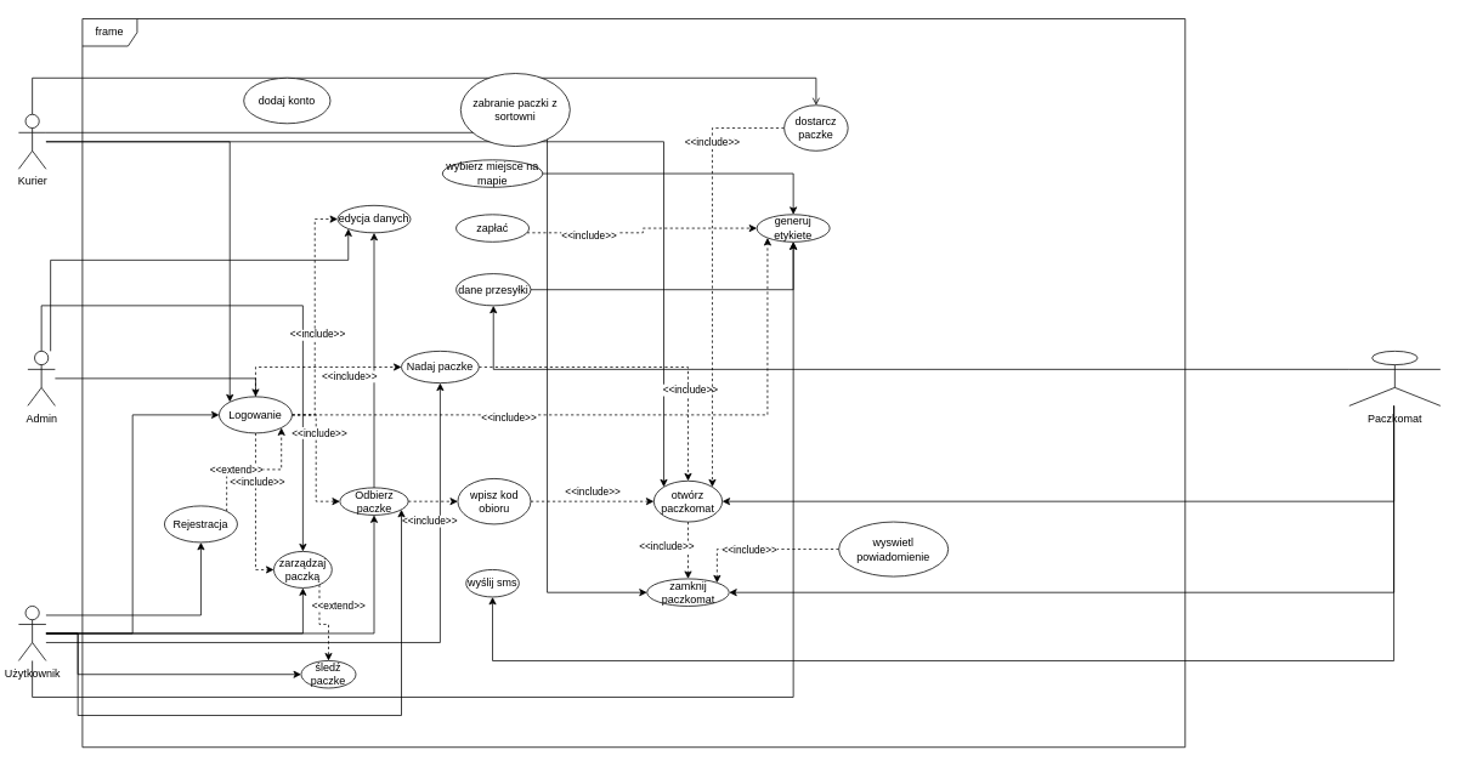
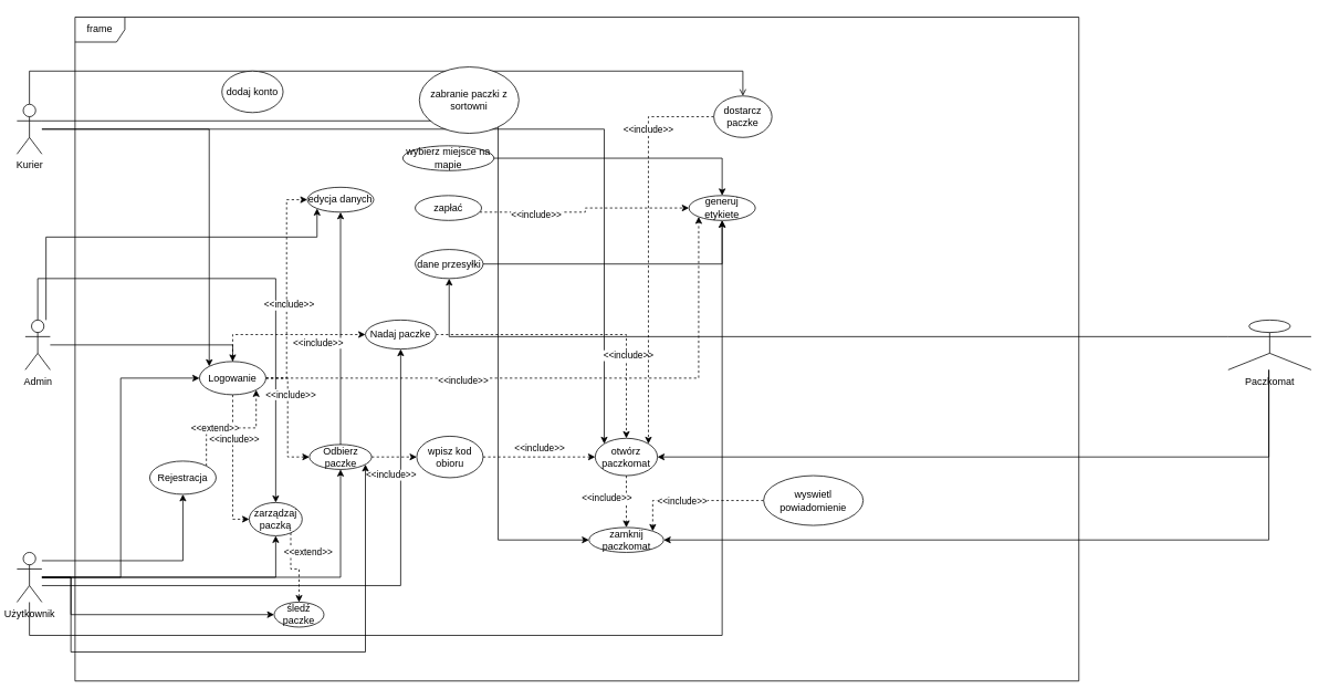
  <mxCell id="0" />
  <mxCell id="1" parent="0" />
  <mxCell id="2" style="edgeStyle=orthogonalEdgeStyle;rounded=0;orthogonalLoop=1;jettySize=auto;html=1;entryX=0;entryY=0;entryDx=0;entryDy=0;" edge="1" parent="1" source="6" target="34"><mxGeometry relative="1" as="geometry" /></mxCell>
  <mxCell id="3" style="edgeStyle=orthogonalEdgeStyle;rounded=0;orthogonalLoop=1;jettySize=auto;html=1;entryX=0;entryY=0;entryDx=0;entryDy=0;" edge="1" parent="1" source="6" target="49"><mxGeometry relative="1" as="geometry" /></mxCell>
  <mxCell id="4" style="edgeStyle=orthogonalEdgeStyle;rounded=0;orthogonalLoop=1;jettySize=auto;html=1;entryX=0;entryY=0.5;entryDx=0;entryDy=0;" edge="1" parent="1" source="6" target="53"><mxGeometry relative="1" as="geometry"><Array as="points"><mxPoint x="600" y="145" /><mxPoint x="600" y="650" /></Array></mxGeometry></mxCell>
  <mxCell id="5" style="edgeStyle=orthogonalEdgeStyle;rounded=0;orthogonalLoop=1;jettySize=auto;html=1;entryX=0.5;entryY=0;entryDx=0;entryDy=0;endArrow=open;" edge="1" parent="1" source="6" target="70"><mxGeometry relative="1" as="geometry"><Array as="points"><mxPoint x="35" y="85" /><mxPoint x="895" y="85" /></Array></mxGeometry></mxCell>
  <mxCell id="6" value="Kurier&lt;div&gt;&lt;br&gt;&lt;/div&gt;" style="shape=umlActor;verticalLabelPosition=bottom;verticalAlign=top;html=1;outlineConnect=0;" vertex="1" parent="1"><mxGeometry x="20" y="125" width="30" height="60" as="geometry" /></mxCell>
  <mxCell id="7" style="edgeStyle=orthogonalEdgeStyle;rounded=0;orthogonalLoop=1;jettySize=auto;html=1;entryX=0.5;entryY=0;entryDx=0;entryDy=0;" edge="1" parent="1" source="10" target="34"><mxGeometry relative="1" as="geometry" /></mxCell>
  <mxCell id="8" style="edgeStyle=orthogonalEdgeStyle;rounded=0;orthogonalLoop=1;jettySize=auto;html=1;entryX=0;entryY=1;entryDx=0;entryDy=0;" edge="1" parent="1" source="10" target="43"><mxGeometry relative="1" as="geometry"><Array as="points"><mxPoint x="55" y="285" /><mxPoint x="382" y="285" /></Array></mxGeometry></mxCell>
  <mxCell id="9" style="edgeStyle=orthogonalEdgeStyle;rounded=0;orthogonalLoop=1;jettySize=auto;html=1;entryX=0.5;entryY=0;entryDx=0;entryDy=0;" edge="1" parent="1" source="10" target="52"><mxGeometry relative="1" as="geometry"><Array as="points"><mxPoint x="332" y="335" /></Array></mxGeometry></mxCell>
  <mxCell id="10" value="Admin&lt;div&gt;&lt;br&gt;&lt;/div&gt;" style="shape=umlActor;verticalLabelPosition=bottom;verticalAlign=top;html=1;outlineConnect=0;" vertex="1" parent="1"><mxGeometry x="30" y="385" width="30" height="60" as="geometry" /></mxCell>
  <mxCell id="11" style="edgeStyle=orthogonalEdgeStyle;rounded=0;orthogonalLoop=1;jettySize=auto;html=1;entryX=0;entryY=0.5;entryDx=0;entryDy=0;" edge="1" parent="1" source="18" target="34"><mxGeometry relative="1" as="geometry" /></mxCell>
  <mxCell id="12" style="edgeStyle=orthogonalEdgeStyle;rounded=0;orthogonalLoop=1;jettySize=auto;html=1;" edge="1" parent="1" source="18" target="55"><mxGeometry relative="1" as="geometry"><Array as="points"><mxPoint x="85" y="765" /><mxPoint x="810" y="765" /></Array></mxGeometry></mxCell>
  <mxCell id="13" style="edgeStyle=orthogonalEdgeStyle;rounded=0;orthogonalLoop=1;jettySize=auto;html=1;" edge="1" parent="1" source="66" target="43"><mxGeometry relative="1" as="geometry" /></mxCell>
  <mxCell id="14" style="edgeStyle=orthogonalEdgeStyle;rounded=0;orthogonalLoop=1;jettySize=auto;html=1;entryX=0.5;entryY=1;entryDx=0;entryDy=0;" edge="1" parent="1" source="18" target="40"><mxGeometry relative="1" as="geometry"><Array as="points"><mxPoint x="483" y="705" /></Array></mxGeometry></mxCell>
  <mxCell id="15" style="edgeStyle=orthogonalEdgeStyle;rounded=0;orthogonalLoop=1;jettySize=auto;html=1;" edge="1" parent="1" source="18" target="66"><mxGeometry relative="1" as="geometry" /></mxCell>
  <mxCell id="16" style="edgeStyle=orthogonalEdgeStyle;rounded=0;orthogonalLoop=1;jettySize=auto;html=1;" edge="1" parent="1" source="18" target="52"><mxGeometry relative="1" as="geometry" /></mxCell>
  <mxCell id="17" style="edgeStyle=orthogonalEdgeStyle;rounded=0;orthogonalLoop=1;jettySize=auto;html=1;" edge="1" parent="1" source="18" target="54"><mxGeometry relative="1" as="geometry"><Array as="points"><mxPoint x="85" y="740" /></Array></mxGeometry></mxCell>
  <mxCell id="18" value="Użytkownik&lt;div&gt;&lt;br&gt;&lt;/div&gt;" style="shape=umlActor;verticalLabelPosition=bottom;verticalAlign=top;html=1;outlineConnect=0;" vertex="1" parent="1"><mxGeometry x="20" y="665" width="30" height="60" as="geometry" /></mxCell>
  <mxCell id="19" style="edgeStyle=orthogonalEdgeStyle;rounded=0;orthogonalLoop=1;jettySize=auto;html=1;entryX=1;entryY=0.5;entryDx=0;entryDy=0;" edge="1" parent="1" source="23" target="53"><mxGeometry relative="1" as="geometry"><Array as="points"><mxPoint x="1529" y="650" /></Array></mxGeometry></mxCell>
  <mxCell id="20" style="edgeStyle=orthogonalEdgeStyle;rounded=0;orthogonalLoop=1;jettySize=auto;html=1;entryX=1;entryY=0.5;entryDx=0;entryDy=0;" edge="1" parent="1" source="23" target="49"><mxGeometry relative="1" as="geometry"><Array as="points"><mxPoint x="1529" y="550" /></Array></mxGeometry></mxCell>
- <mxCell id="21" style="edgeStyle=orthogonalEdgeStyle;rounded=0;orthogonalLoop=1;jettySize=auto;html=1;entryX=0.5;entryY=1;entryDx=0;entryDy=0;" edge="1" parent="1" source="23" target="71"><mxGeometry relative="1" as="geometry"><Array as="points"><mxPoint x="1529" y="725" /><mxPoint x="540" y="725" /></Array></mxGeometry></mxCell>
  <mxCell id="22" style="edgeStyle=orthogonalEdgeStyle;rounded=0;orthogonalLoop=1;jettySize=auto;html=1;exitX=0;exitY=0.333;exitDx=0;exitDy=0;exitPerimeter=0;entryX=0.5;entryY=1;entryDx=0;entryDy=0;" edge="1" parent="1" source="23" target="59"><mxGeometry relative="1" as="geometry" /></mxCell>
  <mxCell id="23" value="Paczkomat&lt;div&gt;&lt;br&gt;&lt;/div&gt;" style="shape=umlActor;verticalLabelPosition=bottom;verticalAlign=top;html=1;outlineConnect=0;" vertex="1" parent="1"><mxGeometry x="1480" y="385" width="100" height="60" as="geometry" /></mxCell>
  <mxCell id="24" style="edgeStyle=orthogonalEdgeStyle;rounded=0;orthogonalLoop=1;jettySize=auto;html=1;entryX=0;entryY=0.5;entryDx=0;entryDy=0;dashed=1;" edge="1" parent="1" source="34" target="40"><mxGeometry relative="1" as="geometry"><Array as="points"><mxPoint x="280" y="403" /></Array></mxGeometry></mxCell>
  <mxCell id="25" value="&amp;lt;&amp;lt;include&amp;gt;&amp;gt;" style="edgeLabel;html=1;align=center;verticalAlign=middle;resizable=0;points=[];" connectable="0" vertex="1" parent="24"><mxGeometry x="0.399" y="-2" relative="1" as="geometry"><mxPoint y="8" as="offset" /></mxGeometry></mxCell>
  <mxCell id="26" style="edgeStyle=orthogonalEdgeStyle;rounded=0;orthogonalLoop=1;jettySize=auto;html=1;entryX=0;entryY=0.5;entryDx=0;entryDy=0;dashed=1;" edge="1" parent="1" source="34" target="66"><mxGeometry relative="1" as="geometry" /></mxCell>
  <mxCell id="27" value="&amp;lt;&amp;lt;include&amp;gt;&amp;gt;" style="edgeLabel;html=1;align=center;verticalAlign=middle;resizable=0;points=[];" connectable="0" vertex="1" parent="26"><mxGeometry x="-0.372" y="3" relative="1" as="geometry"><mxPoint as="offset" /></mxGeometry></mxCell>
  <mxCell id="28" style="edgeStyle=orthogonalEdgeStyle;rounded=0;orthogonalLoop=1;jettySize=auto;html=1;entryX=0;entryY=0.5;entryDx=0;entryDy=0;dashed=1;" edge="1" parent="1" source="34" target="43"><mxGeometry relative="1" as="geometry" /></mxCell>
  <mxCell id="29" value="&amp;lt;&amp;lt;include&amp;gt;&amp;gt;" style="edgeLabel;html=1;align=center;verticalAlign=middle;resizable=0;points=[];" connectable="0" vertex="1" parent="28"><mxGeometry x="-0.143" y="-2" relative="1" as="geometry"><mxPoint as="offset" /></mxGeometry></mxCell>
  <mxCell id="30" style="edgeStyle=orthogonalEdgeStyle;rounded=0;orthogonalLoop=1;jettySize=auto;html=1;entryX=0;entryY=0.5;entryDx=0;entryDy=0;dashed=1;" edge="1" parent="1" source="34" target="52"><mxGeometry relative="1" as="geometry" /></mxCell>
  <mxCell id="31" value="&amp;lt;&amp;lt;include&amp;gt;&amp;gt;" style="edgeLabel;html=1;align=center;verticalAlign=middle;resizable=0;points=[];" connectable="0" vertex="1" parent="30"><mxGeometry x="-0.377" y="1" relative="1" as="geometry"><mxPoint as="offset" /></mxGeometry></mxCell>
  <mxCell id="32" style="edgeStyle=orthogonalEdgeStyle;rounded=0;orthogonalLoop=1;jettySize=auto;html=1;entryX=0;entryY=1;entryDx=0;entryDy=0;dashed=1;" edge="1" parent="1" source="34" target="55"><mxGeometry relative="1" as="geometry" /></mxCell>
  <mxCell id="33" value="&amp;lt;&amp;lt;include&amp;gt;&amp;gt;" style="edgeLabel;html=1;align=center;verticalAlign=middle;resizable=0;points=[];" connectable="0" vertex="1" parent="32"><mxGeometry x="-0.335" y="-2" relative="1" as="geometry"><mxPoint x="-1" as="offset" /></mxGeometry></mxCell>
  <mxCell id="34" value="Logowanie" style="ellipse;whiteSpace=wrap;html=1;" vertex="1" parent="1"><mxGeometry x="240" y="435" width="80" height="40" as="geometry" /></mxCell>
  <mxCell id="35" style="edgeStyle=orthogonalEdgeStyle;rounded=0;orthogonalLoop=1;jettySize=auto;html=1;exitX=1;exitY=0;exitDx=0;exitDy=0;entryX=1;entryY=1;entryDx=0;entryDy=0;dashed=1;" edge="1" parent="1" source="37" target="34"><mxGeometry relative="1" as="geometry" /></mxCell>
  <mxCell id="36" value="&amp;lt;&amp;lt;extend&amp;gt;&amp;gt;" style="edgeLabel;html=1;align=center;verticalAlign=middle;resizable=0;points=[];" connectable="0" vertex="1" parent="35"><mxGeometry x="-0.263" relative="1" as="geometry"><mxPoint as="offset" /></mxGeometry></mxCell>
  <mxCell id="37" value="Rejestracja" style="ellipse;whiteSpace=wrap;html=1;" vertex="1" parent="1"><mxGeometry x="180" y="555" width="80" height="40" as="geometry" /></mxCell>
  <mxCell id="38" style="edgeStyle=orthogonalEdgeStyle;rounded=0;orthogonalLoop=1;jettySize=auto;html=1;entryX=0.5;entryY=0;entryDx=0;entryDy=0;dashed=1;" edge="1" parent="1" source="40" target="49"><mxGeometry relative="1" as="geometry" /></mxCell>
  <mxCell id="39" value="&amp;lt;&amp;lt;include&amp;gt;&amp;gt;" style="edgeLabel;html=1;align=center;verticalAlign=middle;resizable=0;points=[];" connectable="0" vertex="1" parent="38"><mxGeometry x="0.431" y="2" relative="1" as="geometry"><mxPoint as="offset" /></mxGeometry></mxCell>
  <mxCell id="40" value="Nadaj paczke" style="ellipse;whiteSpace=wrap;html=1;" vertex="1" parent="1"><mxGeometry x="440" y="385" width="85" height="35" as="geometry" /></mxCell>
  <mxCell id="41" style="edgeStyle=orthogonalEdgeStyle;rounded=0;orthogonalLoop=1;jettySize=auto;html=1;dashed=1;" edge="1" parent="1" source="66" target="62"><mxGeometry relative="1" as="geometry" /></mxCell>
  <mxCell id="42" value="&amp;lt;&amp;lt;include&amp;gt;&amp;gt;" style="edgeLabel;html=1;align=center;verticalAlign=middle;resizable=0;points=[];" connectable="0" vertex="1" parent="41"><mxGeometry x="-0.138" relative="1" as="geometry"><mxPoint y="21" as="offset" /></mxGeometry></mxCell>
  <mxCell id="43" value="edycja danych" style="ellipse;whiteSpace=wrap;html=1;" vertex="1" parent="1"><mxGeometry x="370" y="225" width="80" height="30" as="geometry" /></mxCell>
  <mxCell id="44" value="" style="edgeStyle=orthogonalEdgeStyle;rounded=0;orthogonalLoop=1;jettySize=auto;html=1;dashed=1;" edge="1" parent="1" source="46" target="55"><mxGeometry relative="1" as="geometry"><Array as="points"><mxPoint x="705" y="255" /><mxPoint x="705" y="250" /></Array></mxGeometry></mxCell>
  <mxCell id="45" value="&amp;lt;&amp;lt;include&amp;gt;&amp;gt;" style="edgeLabel;html=1;align=center;verticalAlign=middle;resizable=0;points=[];" connectable="0" vertex="1" parent="44"><mxGeometry x="-0.468" y="-3" relative="1" as="geometry"><mxPoint as="offset" /></mxGeometry></mxCell>
  <mxCell id="46" value="zapłać" style="ellipse;whiteSpace=wrap;html=1;" vertex="1" parent="1"><mxGeometry x="500" y="235" width="80" height="30" as="geometry" /></mxCell>
  <mxCell id="47" style="edgeStyle=orthogonalEdgeStyle;rounded=0;orthogonalLoop=1;jettySize=auto;html=1;dashed=1;" edge="1" parent="1" source="49" target="53"><mxGeometry relative="1" as="geometry" /></mxCell>
  <mxCell id="48" value="&amp;lt;&amp;lt;include&amp;gt;&amp;gt;" style="edgeLabel;html=1;align=center;verticalAlign=middle;resizable=0;points=[];" connectable="0" vertex="1" parent="47"><mxGeometry x="-0.138" y="-1" relative="1" as="geometry"><mxPoint x="-23" as="offset" /></mxGeometry></mxCell>
  <mxCell id="49" value="otwórz paczkomat" style="ellipse;whiteSpace=wrap;html=1;" vertex="1" parent="1"><mxGeometry x="717" y="527.5" width="75" height="45" as="geometry" /></mxCell>
  <mxCell id="50" style="edgeStyle=orthogonalEdgeStyle;rounded=0;orthogonalLoop=1;jettySize=auto;html=1;dashed=1;" edge="1" parent="1" source="52" target="54"><mxGeometry relative="1" as="geometry"><Array as="points"><mxPoint x="350" y="685" /><mxPoint x="360" y="685" /></Array></mxGeometry></mxCell>
  <mxCell id="51" value="&amp;lt;&amp;lt;extend&amp;gt;&amp;gt;" style="edgeLabel;html=1;align=center;verticalAlign=middle;resizable=0;points=[];" connectable="0" vertex="1" parent="50"><mxGeometry x="-0.327" relative="1" as="geometry"><mxPoint x="20" y="-8" as="offset" /></mxGeometry></mxCell>
  <mxCell id="52" value="zarządzaj paczką" style="ellipse;whiteSpace=wrap;html=1;" vertex="1" parent="1"><mxGeometry x="300" y="605" width="63.75" height="40" as="geometry" /></mxCell>
  <mxCell id="53" value="zamknij paczkomat" style="ellipse;whiteSpace=wrap;html=1;" vertex="1" parent="1"><mxGeometry x="709.5" y="635" width="90" height="30" as="geometry" /></mxCell>
  <mxCell id="54" value="śledź paczke" style="ellipse;whiteSpace=wrap;html=1;" vertex="1" parent="1"><mxGeometry x="330" y="725" width="60" height="30" as="geometry" /></mxCell>
  <mxCell id="55" value="generuj etykiete" style="ellipse;whiteSpace=wrap;html=1;" vertex="1" parent="1"><mxGeometry x="830" y="235" width="80" height="30" as="geometry" /></mxCell>
  <mxCell id="56" style="edgeStyle=orthogonalEdgeStyle;rounded=0;orthogonalLoop=1;jettySize=auto;html=1;" edge="1" parent="1" source="57" target="55"><mxGeometry relative="1" as="geometry" /></mxCell>
  <mxCell id="57" value="wybierz miejsce na mapie" style="ellipse;whiteSpace=wrap;html=1;" vertex="1" parent="1"><mxGeometry x="485" y="175" width="110" height="30" as="geometry" /></mxCell>
  <mxCell id="58" style="edgeStyle=orthogonalEdgeStyle;rounded=0;orthogonalLoop=1;jettySize=auto;html=1;" edge="1" parent="1" source="59" target="55"><mxGeometry relative="1" as="geometry" /></mxCell>
  <mxCell id="59" value="dane przesyłki" style="ellipse;whiteSpace=wrap;html=1;" vertex="1" parent="1"><mxGeometry x="500" y="300" width="81.87" height="35" as="geometry" /></mxCell>
  <mxCell id="60" style="edgeStyle=orthogonalEdgeStyle;rounded=0;orthogonalLoop=1;jettySize=auto;html=1;entryX=0;entryY=0.5;entryDx=0;entryDy=0;dashed=1;" edge="1" parent="1" source="62" target="49"><mxGeometry relative="1" as="geometry" /></mxCell>
  <mxCell id="61" value="&amp;lt;&amp;lt;include&amp;gt;&amp;gt;" style="edgeLabel;html=1;align=center;verticalAlign=middle;resizable=0;points=[];" connectable="0" vertex="1" parent="60"><mxGeometry x="0.01" relative="1" as="geometry"><mxPoint y="-11" as="offset" /></mxGeometry></mxCell>
  <mxCell id="62" value="wpisz kod obioru" style="ellipse;whiteSpace=wrap;html=1;" vertex="1" parent="1"><mxGeometry x="501.87" y="525" width="80" height="50" as="geometry" /></mxCell>
  <mxCell id="63" style="edgeStyle=orthogonalEdgeStyle;rounded=0;orthogonalLoop=1;jettySize=auto;html=1;entryX=0.5;entryY=1;entryDx=0;entryDy=0;" edge="1" parent="1" source="18" target="37"><mxGeometry relative="1" as="geometry"><mxPoint x="234.91" y="584.98" as="targetPoint" /><Array as="points"><mxPoint x="220" y="675" /></Array></mxGeometry></mxCell>
  <mxCell id="64" value="frame" style="shape=umlFrame;whiteSpace=wrap;html=1;pointerEvents=0;" vertex="1" parent="1"><mxGeometry x="90" y="20" width="1210" height="800" as="geometry" /></mxCell>
  <mxCell id="65" value="" style="edgeStyle=orthogonalEdgeStyle;rounded=0;orthogonalLoop=1;jettySize=auto;html=1;" edge="1" parent="1" source="18" target="66"><mxGeometry relative="1" as="geometry"><mxPoint x="100" y="695" as="sourcePoint" /><mxPoint x="410" y="335" as="targetPoint" /><Array as="points"><mxPoint x="85" y="785" /><mxPoint x="440" y="785" /></Array></mxGeometry></mxCell>
  <mxCell id="66" value="Odbierz paczke" style="ellipse;whiteSpace=wrap;html=1;" vertex="1" parent="1"><mxGeometry x="372.5" y="535" width="75" height="30" as="geometry" /></mxCell>
- <mxCell id="67" value="dodaj konto" style="ellipse;whiteSpace=wrap;html=1;" vertex="1" parent="1"><mxGeometry x="267" y="85" width="95" height="50" as="geometry" /></mxCell>
+ <mxCell id="67" value="dodaj konto" style="ellipse;whiteSpace=wrap;html=1;" vertex="1" parent="1"><mxGeometry x="267" y="85" width="73.75" height="50" as="geometry" /></mxCell>
  <mxCell id="68" style="edgeStyle=orthogonalEdgeStyle;rounded=0;orthogonalLoop=1;jettySize=auto;html=1;entryX=1;entryY=0;entryDx=0;entryDy=0;dashed=1;" edge="1" parent="1" source="70" target="49"><mxGeometry relative="1" as="geometry" /></mxCell>
  <mxCell id="69" value="&amp;lt;&amp;lt;include&amp;gt;&amp;gt;" style="edgeLabel;html=1;align=center;verticalAlign=middle;resizable=0;points=[];" connectable="0" vertex="1" parent="68"><mxGeometry x="-0.828" y="1" relative="1" as="geometry"><mxPoint x="-39" y="14" as="offset" /></mxGeometry></mxCell>
  <mxCell id="70" value="dostarcz paczke" style="ellipse;whiteSpace=wrap;html=1;" vertex="1" parent="1"><mxGeometry x="860" y="115" width="70" height="50" as="geometry" /></mxCell>
- <mxCell id="71" value="wyślij sms" style="ellipse;whiteSpace=wrap;html=1;" vertex="1" parent="1"><mxGeometry x="510.94" y="625" width="58.13" height="30" as="geometry" /></mxCell>
  <mxCell id="72" value="zabranie paczki z sortowni" style="ellipse;whiteSpace=wrap;html=1;" vertex="1" parent="1"><mxGeometry x="505" y="80" width="120" height="80" as="geometry" /></mxCell>
  <mxCell id="73" style="edgeStyle=orthogonalEdgeStyle;rounded=0;orthogonalLoop=1;jettySize=auto;html=1;exitX=0;exitY=0.5;exitDx=0;exitDy=0;entryX=1;entryY=0;entryDx=0;entryDy=0;dashed=1;" edge="1" parent="1" source="75" target="53"><mxGeometry relative="1" as="geometry" /></mxCell>
  <mxCell id="74" value="&amp;lt;&amp;lt;include&amp;gt;&amp;gt;" style="edgeLabel;html=1;align=center;verticalAlign=middle;resizable=0;points=[];" connectable="0" vertex="1" parent="73"><mxGeometry x="0.165" y="1" relative="1" as="geometry"><mxPoint as="offset" /></mxGeometry></mxCell>
  <mxCell id="75" value="wyswietl powiadomienie" style="ellipse;whiteSpace=wrap;html=1;" vertex="1" parent="1"><mxGeometry x="920" y="572.5" width="120" height="60" as="geometry" /></mxCell>
